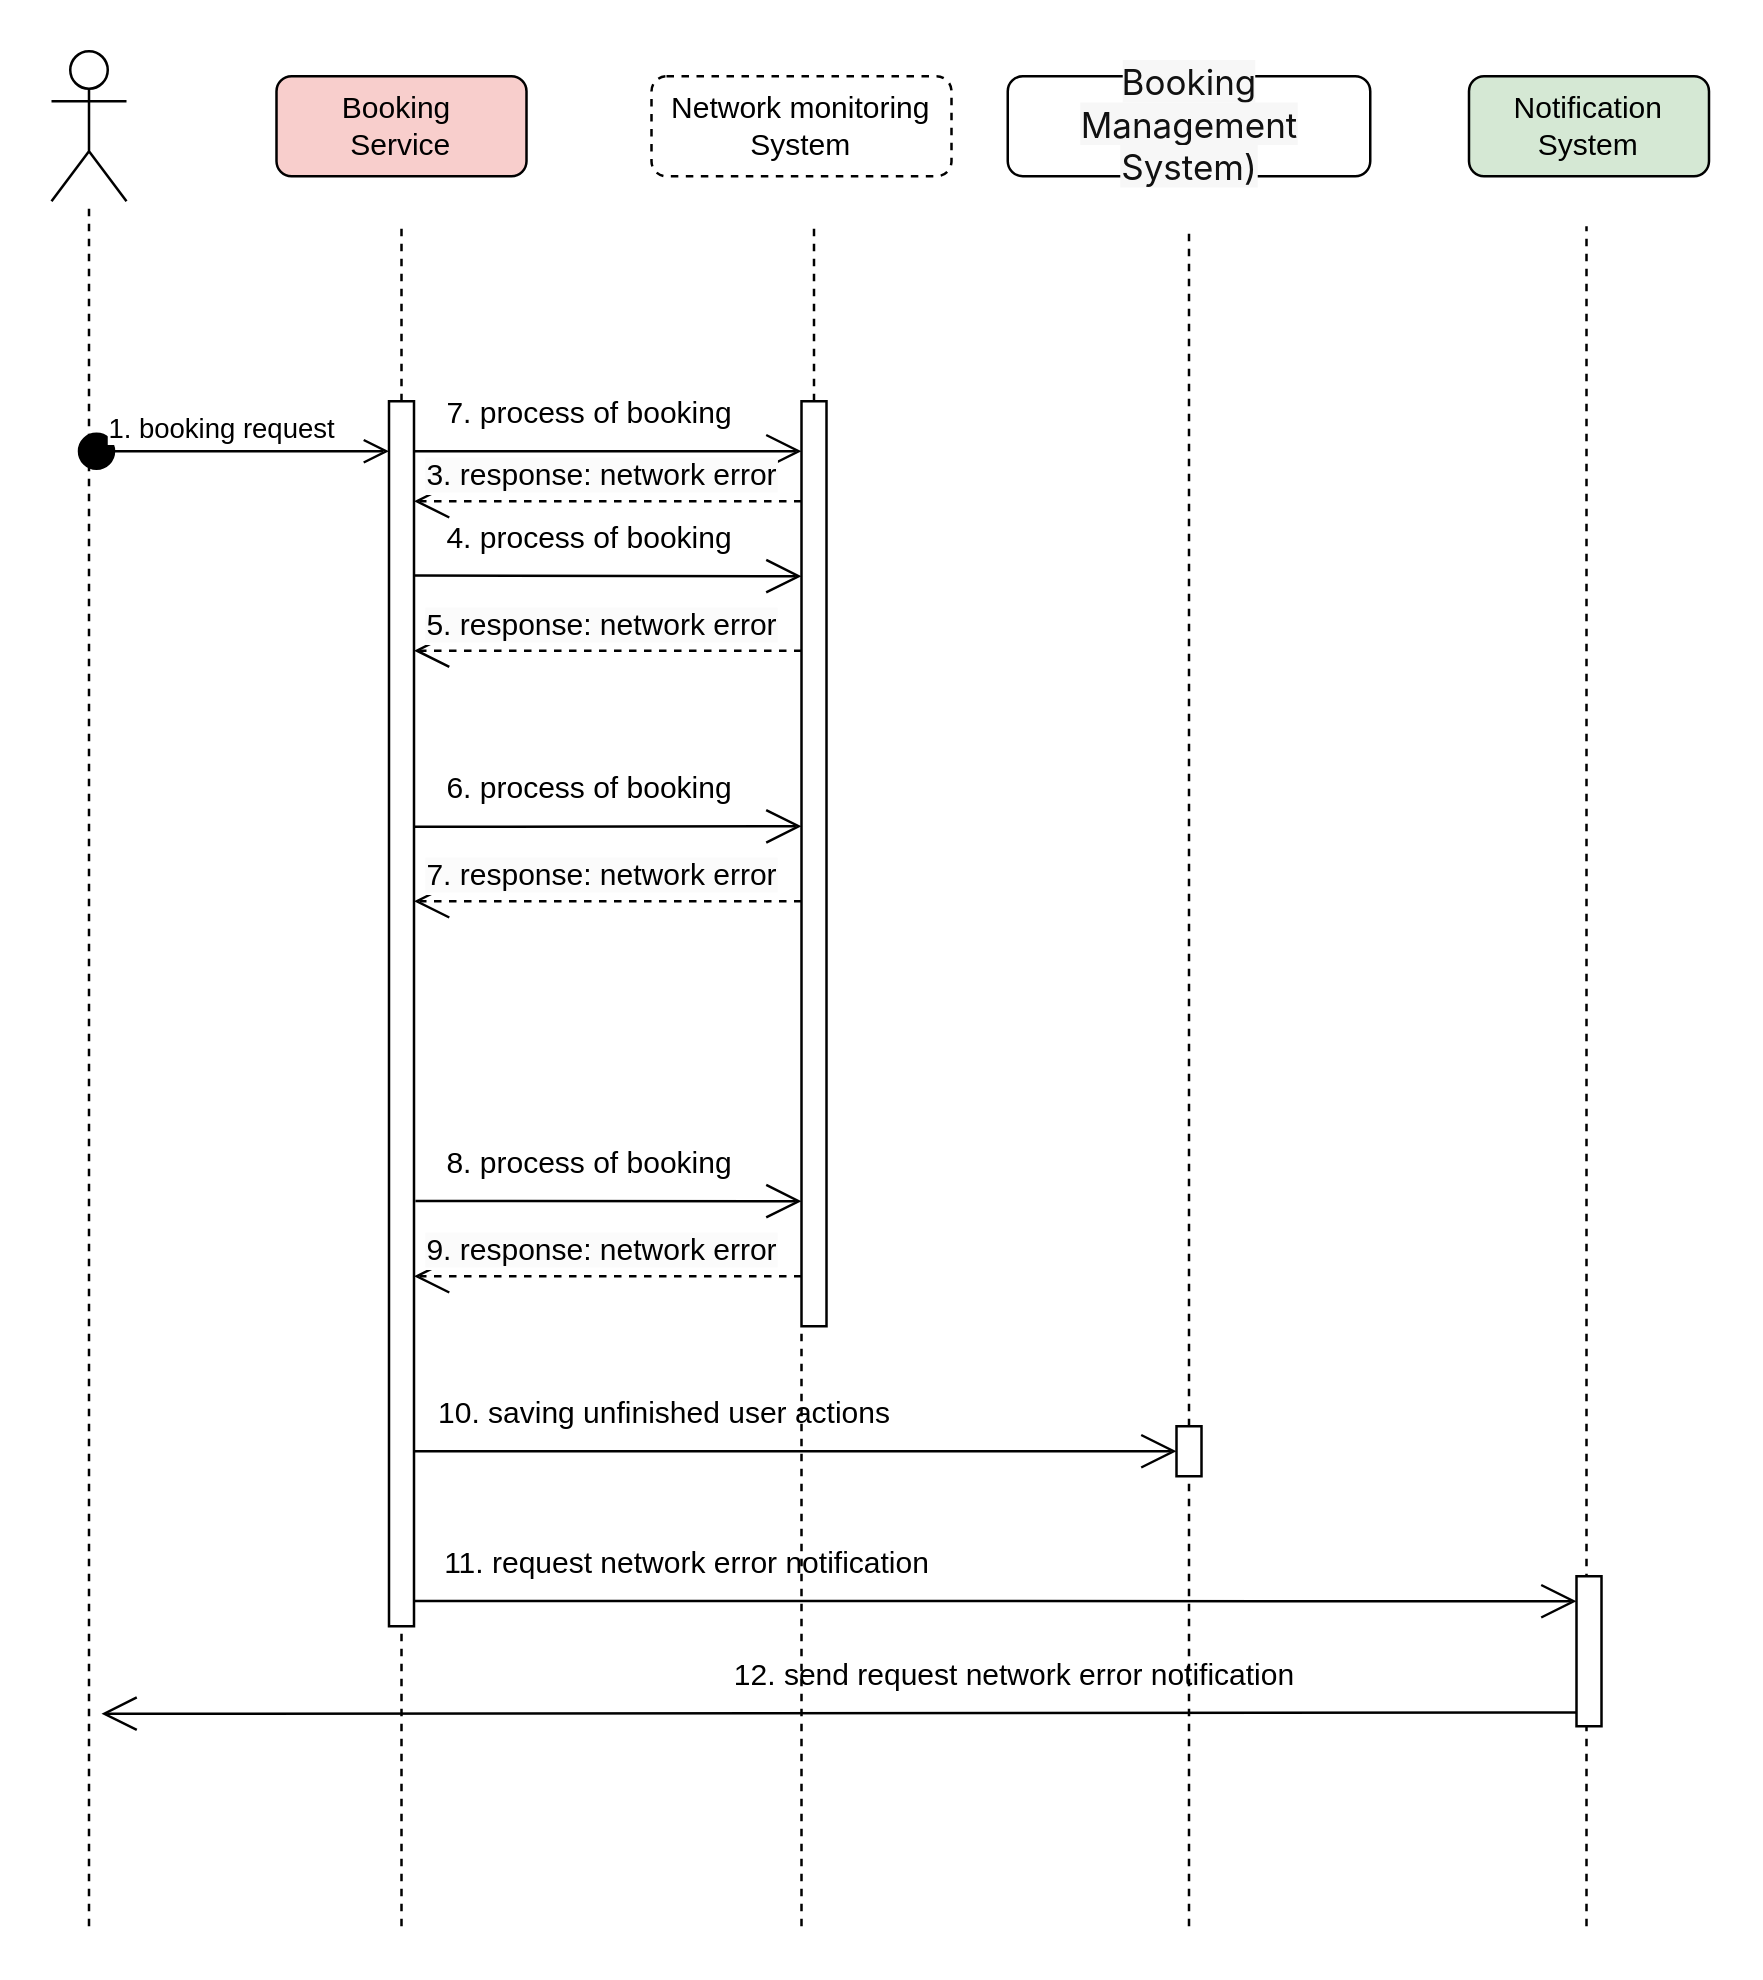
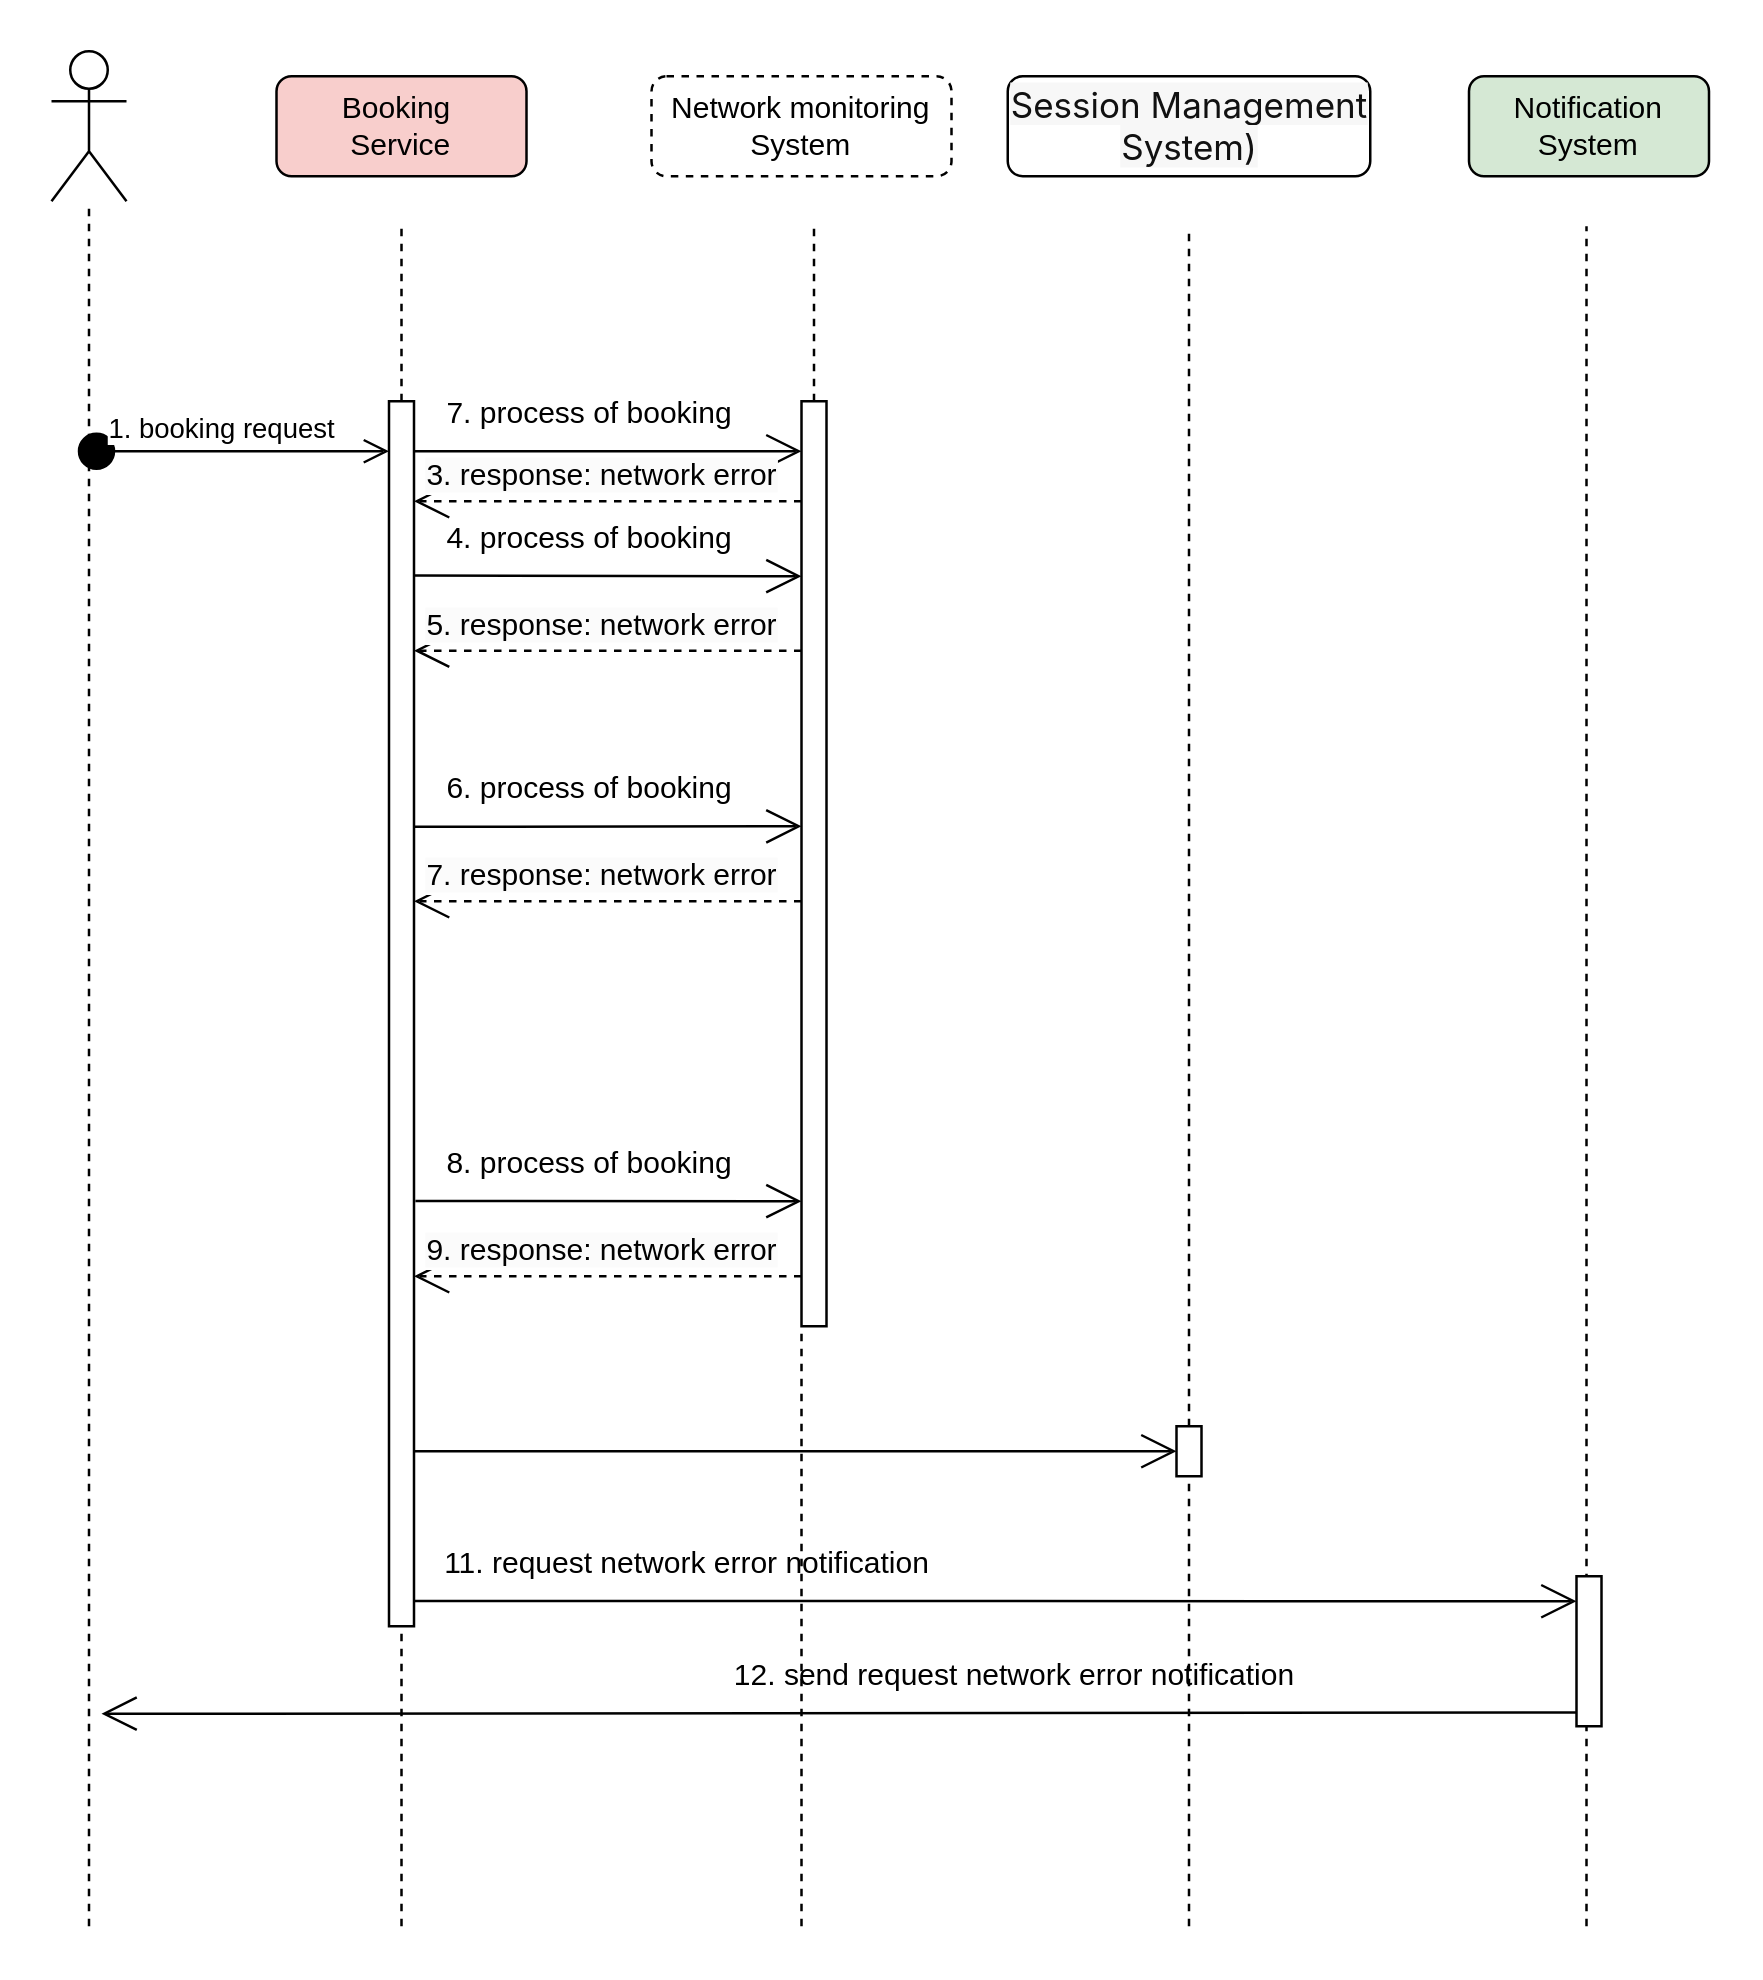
  <mxCell id="0" />
  <mxCell id="1" parent="0" />
  <mxCell id="2" value="&amp;nbsp;" style="shape=umlActor;verticalLabelPosition=bottom;verticalAlign=top;html=1;outlineConnect=0;" vertex="1" parent="1"><mxGeometry x="20" y="20" width="30" height="60" as="geometry" /></mxCell>
  <mxCell id="3" value="" style="endArrow=none;dashed=1;html=1;rounded=0;" edge="1" parent="1" target="2"><mxGeometry width="50" height="50" relative="1" as="geometry"><mxPoint x="35" y="770" as="sourcePoint" /><mxPoint x="30" y="140" as="targetPoint" /></mxGeometry></mxCell>
  <mxCell id="4" value="Booking&amp;nbsp;&lt;div&gt;Service&lt;/div&gt;" style="rounded=1;whiteSpace=wrap;html=1;fillColor=#f8cecc;" vertex="1" parent="1"><mxGeometry x="110" y="30" width="100" height="40" as="geometry" /></mxCell>
  <mxCell id="5" value="Network monitoring System" style="rounded=1;whiteSpace=wrap;html=1;dashed=1;" vertex="1" parent="1"><mxGeometry x="260" y="30" width="120" height="40" as="geometry" /></mxCell>
  <mxCell id="6" value="Notification&lt;div&gt;System&lt;/div&gt;" style="rounded=1;whiteSpace=wrap;html=1;fillColor=#d5e8d4;" vertex="1" parent="1"><mxGeometry x="587" y="30" width="96" height="40" as="geometry" /></mxCell>
  <mxCell id="7" value="1. booking request" style="html=1;verticalAlign=bottom;startArrow=circle;startFill=1;endArrow=open;startSize=6;endSize=8;curved=0;rounded=0;" edge="1" parent="1"><mxGeometry x="-0.077" width="80" relative="1" as="geometry"><mxPoint x="30" y="180" as="sourcePoint" /><mxPoint x="155" y="180" as="targetPoint" /><mxPoint as="offset" /></mxGeometry></mxCell>
  <mxCell id="8" value="" style="endArrow=none;dashed=1;html=1;rounded=0;" edge="1" parent="1" source="13"><mxGeometry width="50" height="50" relative="1" as="geometry"><mxPoint x="160" y="551.6" as="sourcePoint" /><mxPoint x="160" y="90" as="targetPoint" /></mxGeometry></mxCell>
  <mxCell id="9" value="" style="endArrow=open;endFill=1;endSize=12;html=1;rounded=0;exitX=0.5;exitY=0.045;exitDx=0;exitDy=0;exitPerimeter=0;" edge="1" parent="1"><mxGeometry width="160" relative="1" as="geometry"><mxPoint x="160" y="180" as="sourcePoint" /><mxPoint x="320" y="180" as="targetPoint" /></mxGeometry></mxCell>
  <mxCell id="10" value="7. process of booking" style="text;html=1;align=center;verticalAlign=middle;resizable=0;points=[];autosize=1;strokeColor=none;fillColor=none;" vertex="1" parent="1"><mxGeometry x="165" y="150" width="140" height="30" as="geometry" /></mxCell>
  <mxCell id="11" value="" style="endArrow=none;dashed=1;html=1;rounded=0;" edge="1" parent="1" source="15"><mxGeometry width="50" height="50" relative="1" as="geometry"><mxPoint x="325" y="150" as="sourcePoint" /><mxPoint x="325" y="90" as="targetPoint" /></mxGeometry></mxCell>
  <mxCell id="12" value="" style="endArrow=none;dashed=1;html=1;rounded=0;" edge="1" parent="1" target="13"><mxGeometry width="50" height="50" relative="1" as="geometry"><mxPoint x="160" y="770" as="sourcePoint" /><mxPoint x="160" y="90" as="targetPoint" /></mxGeometry></mxCell>
  <mxCell id="13" value="" style="html=1;points=[[0,0,0,0,5],[0,1,0,0,-5],[1,0,0,0,5],[1,1,0,0,-5]];perimeter=orthogonalPerimeter;outlineConnect=0;targetShapes=umlLifeline;portConstraint=eastwest;newEdgeStyle={&quot;curved&quot;:0,&quot;rounded&quot;:0};" vertex="1" parent="1"><mxGeometry x="155" y="160" width="10" height="490" as="geometry" /></mxCell>
  <mxCell id="14" value="" style="endArrow=none;dashed=1;html=1;rounded=0;" edge="1" parent="1" target="15"><mxGeometry width="50" height="50" relative="1" as="geometry"><mxPoint x="320" y="770" as="sourcePoint" /><mxPoint x="320" y="90" as="targetPoint" /></mxGeometry></mxCell>
  <mxCell id="15" value="" style="html=1;points=[[0,0,0,0,5],[0,1,0,0,-5],[1,0,0,0,5],[1,1,0,0,-5]];perimeter=orthogonalPerimeter;outlineConnect=0;targetShapes=umlLifeline;portConstraint=eastwest;newEdgeStyle={&quot;curved&quot;:0,&quot;rounded&quot;:0};" vertex="1" parent="1"><mxGeometry x="320" y="160" width="10" height="370" as="geometry" /></mxCell>
  <mxCell id="16" value="&lt;span style=&quot;font-size: 12px; background-color: rgb(251, 251, 251);&quot;&gt;3. response: network error&lt;/span&gt;" style="endArrow=open;endSize=12;dashed=1;html=1;rounded=0;" edge="1" parent="1"><mxGeometry x="0.032" y="-10" width="160" relative="1" as="geometry"><mxPoint x="320" y="200" as="sourcePoint" /><mxPoint x="165" y="200" as="targetPoint" /><mxPoint as="offset" /></mxGeometry></mxCell>
  <mxCell id="17" value="" style="endArrow=open;endFill=1;endSize=12;html=1;rounded=0;exitX=-0.001;exitY=0.991;exitDx=0;exitDy=0;exitPerimeter=0;" edge="1" parent="1" source="18"><mxGeometry width="160" relative="1" as="geometry"><mxPoint x="160" y="230" as="sourcePoint" /><mxPoint x="320" y="230" as="targetPoint" /></mxGeometry></mxCell>
  <mxCell id="18" value="4. process of booking" style="text;html=1;align=center;verticalAlign=middle;resizable=0;points=[];autosize=1;strokeColor=none;fillColor=none;" vertex="1" parent="1"><mxGeometry x="165" y="200" width="140" height="30" as="geometry" /></mxCell>
  <mxCell id="19" value="" style="endArrow=open;endFill=1;endSize=12;html=1;rounded=0;exitX=0.001;exitY=1.007;exitDx=0;exitDy=0;exitPerimeter=0;" edge="1" parent="1" source="20"><mxGeometry width="160" relative="1" as="geometry"><mxPoint x="160" y="330" as="sourcePoint" /><mxPoint x="320" y="330" as="targetPoint" /></mxGeometry></mxCell>
  <mxCell id="20" value="6. process of booking" style="text;html=1;align=center;verticalAlign=middle;resizable=0;points=[];autosize=1;strokeColor=none;fillColor=none;" vertex="1" parent="1"><mxGeometry x="165" y="300" width="140" height="30" as="geometry" /></mxCell>
  <mxCell id="21" value="" style="endArrow=open;endFill=1;endSize=12;html=1;rounded=0;exitX=0.004;exitY=0.996;exitDx=0;exitDy=0;exitPerimeter=0;" edge="1" parent="1" source="22"><mxGeometry width="160" relative="1" as="geometry"><mxPoint x="160" y="480" as="sourcePoint" /><mxPoint x="320" y="480" as="targetPoint" /></mxGeometry></mxCell>
  <mxCell id="22" value="8. process of booking" style="text;html=1;align=center;verticalAlign=middle;resizable=0;points=[];autosize=1;strokeColor=none;fillColor=none;" vertex="1" parent="1"><mxGeometry x="165" y="450" width="140" height="30" as="geometry" /></mxCell>
  <mxCell id="23" value="&lt;span style=&quot;font-size: 12px; background-color: rgb(251, 251, 251);&quot;&gt;5. response: network error&lt;/span&gt;" style="endArrow=open;endSize=12;dashed=1;html=1;rounded=0;" edge="1" parent="1"><mxGeometry x="0.032" y="-10" width="160" relative="1" as="geometry"><mxPoint x="320" y="259.76" as="sourcePoint" /><mxPoint x="165" y="259.76" as="targetPoint" /><mxPoint as="offset" /></mxGeometry></mxCell>
  <mxCell id="24" value="&lt;span style=&quot;font-size: 12px; background-color: rgb(251, 251, 251);&quot;&gt;7. response: network error&lt;/span&gt;" style="endArrow=open;endSize=12;dashed=1;html=1;rounded=0;" edge="1" parent="1"><mxGeometry x="0.032" y="-10" width="160" relative="1" as="geometry"><mxPoint x="320" y="360" as="sourcePoint" /><mxPoint x="165" y="360" as="targetPoint" /><mxPoint as="offset" /></mxGeometry></mxCell>
  <mxCell id="25" value="&lt;span style=&quot;font-size: 12px; background-color: rgb(251, 251, 251);&quot;&gt;9. response: network error&lt;/span&gt;" style="endArrow=open;endSize=12;dashed=1;html=1;rounded=0;" edge="1" parent="1"><mxGeometry x="0.032" y="-10" width="160" relative="1" as="geometry"><mxPoint x="320" y="510" as="sourcePoint" /><mxPoint x="165" y="510" as="targetPoint" /><mxPoint as="offset" /></mxGeometry></mxCell>
  <mxCell id="26" value="" style="endArrow=none;dashed=1;html=1;rounded=0;" edge="1" parent="1"><mxGeometry width="50" height="50" relative="1" as="geometry"><mxPoint x="634" y="770" as="sourcePoint" /><mxPoint x="634" y="90" as="targetPoint" /></mxGeometry></mxCell>
  <mxCell id="27" value="" style="endArrow=open;endFill=1;endSize=12;html=1;rounded=0;exitX=0.004;exitY=0.996;exitDx=0;exitDy=0;exitPerimeter=0;" edge="1" parent="1" source="28"><mxGeometry width="160" relative="1" as="geometry"><mxPoint x="160" y="640" as="sourcePoint" /><mxPoint x="630" y="640" as="targetPoint" /></mxGeometry></mxCell>
  <mxCell id="28" value="11. request network error notification" style="text;html=1;align=center;verticalAlign=middle;resizable=0;points=[];autosize=1;strokeColor=none;fillColor=none;" vertex="1" parent="1"><mxGeometry x="164" y="610" width="220" height="30" as="geometry" /></mxCell>
  <mxCell id="29" value="" style="html=1;points=[[0,0,0,0,5],[0,1,0,0,-5],[1,0,0,0,5],[1,1,0,0,-5]];perimeter=orthogonalPerimeter;outlineConnect=0;targetShapes=umlLifeline;portConstraint=eastwest;newEdgeStyle={&quot;curved&quot;:0,&quot;rounded&quot;:0};" vertex="1" parent="1"><mxGeometry x="630" y="630" width="10" height="60" as="geometry" /></mxCell>
  <mxCell id="30" value="" style="endArrow=open;endFill=1;endSize=12;html=1;rounded=0;exitX=0.004;exitY=0.996;exitDx=0;exitDy=0;exitPerimeter=0;" edge="1" parent="1"><mxGeometry width="160" relative="1" as="geometry"><mxPoint x="630" y="684.52" as="sourcePoint" /><mxPoint x="40" y="685" as="targetPoint" /></mxGeometry></mxCell>
  <mxCell id="31" value="12. send request network error notification" style="text;html=1;align=center;verticalAlign=middle;resizable=0;points=[];autosize=1;strokeColor=none;fillColor=none;" vertex="1" parent="1"><mxGeometry x="280" y="654.52" width="250" height="30" as="geometry" /></mxCell>
- <mxCell id="32" value="&lt;span style=&quot;color: rgb(17, 17, 17); font-family: -apple-system, Roboto, SegoeUI, &amp;quot;Segoe UI&amp;quot;, &amp;quot;Helvetica Neue&amp;quot;, Helvetica, &amp;quot;Microsoft YaHei&amp;quot;, &amp;quot;Meiryo UI&amp;quot;, Meiryo, &amp;quot;Arial Unicode MS&amp;quot;, sans-serif; font-size: 14px; text-align: start; background-color: rgb(247, 247, 247);&quot;&gt;Booking Management System)&lt;/span&gt;" style="rounded=1;whiteSpace=wrap;html=1;" vertex="1" parent="1"><mxGeometry x="402.5" y="30" width="145" height="40" as="geometry" /></mxCell>
+ <mxCell id="32" value="&lt;span style=&quot;color: rgb(17, 17, 17); font-family: -apple-system, Roboto, SegoeUI, &amp;quot;Segoe UI&amp;quot;, &amp;quot;Helvetica Neue&amp;quot;, Helvetica, &amp;quot;Microsoft YaHei&amp;quot;, &amp;quot;Meiryo UI&amp;quot;, Meiryo, &amp;quot;Arial Unicode MS&amp;quot;, sans-serif; font-size: 14px; text-align: start; background-color: rgb(247, 247, 247);&quot;&gt;Session Management System)&lt;/span&gt;" style="rounded=1;whiteSpace=wrap;html=1;" vertex="1" parent="1"><mxGeometry x="402.5" y="30" width="145" height="40" as="geometry" /></mxCell>
  <mxCell id="33" value="" style="endArrow=none;dashed=1;html=1;rounded=0;" edge="1" parent="1" source="35"><mxGeometry width="50" height="50" relative="1" as="geometry"><mxPoint x="475" y="780" as="sourcePoint" /><mxPoint x="475" y="90" as="targetPoint" /></mxGeometry></mxCell>
  <mxCell id="34" value="" style="endArrow=none;dashed=1;html=1;rounded=0;" edge="1" parent="1" target="35"><mxGeometry width="50" height="50" relative="1" as="geometry"><mxPoint x="475" y="770" as="sourcePoint" /><mxPoint x="474.5" y="100" as="targetPoint" /></mxGeometry></mxCell>
  <mxCell id="35" value="" style="html=1;points=[[0,0,0,0,5],[0,1,0,0,-5],[1,0,0,0,5],[1,1,0,0,-5]];perimeter=orthogonalPerimeter;outlineConnect=0;targetShapes=umlLifeline;portConstraint=eastwest;newEdgeStyle={&quot;curved&quot;:0,&quot;rounded&quot;:0};" vertex="1" parent="1"><mxGeometry x="470" y="570" width="10" height="20" as="geometry" /></mxCell>
  <mxCell id="36" value="" style="endArrow=open;endFill=1;endSize=12;html=1;rounded=0;" edge="1" parent="1" source="13"><mxGeometry width="160" relative="1" as="geometry"><mxPoint x="160" y="580" as="sourcePoint" /><mxPoint x="470" y="580" as="targetPoint" /></mxGeometry></mxCell>
- <mxCell id="37" value="10. saving unfinished user actions" style="text;html=1;align=center;verticalAlign=middle;resizable=0;points=[];autosize=1;strokeColor=none;fillColor=none;" vertex="1" parent="1"><mxGeometry x="165" y="550" width="200" height="30" as="geometry" /></mxCell>
